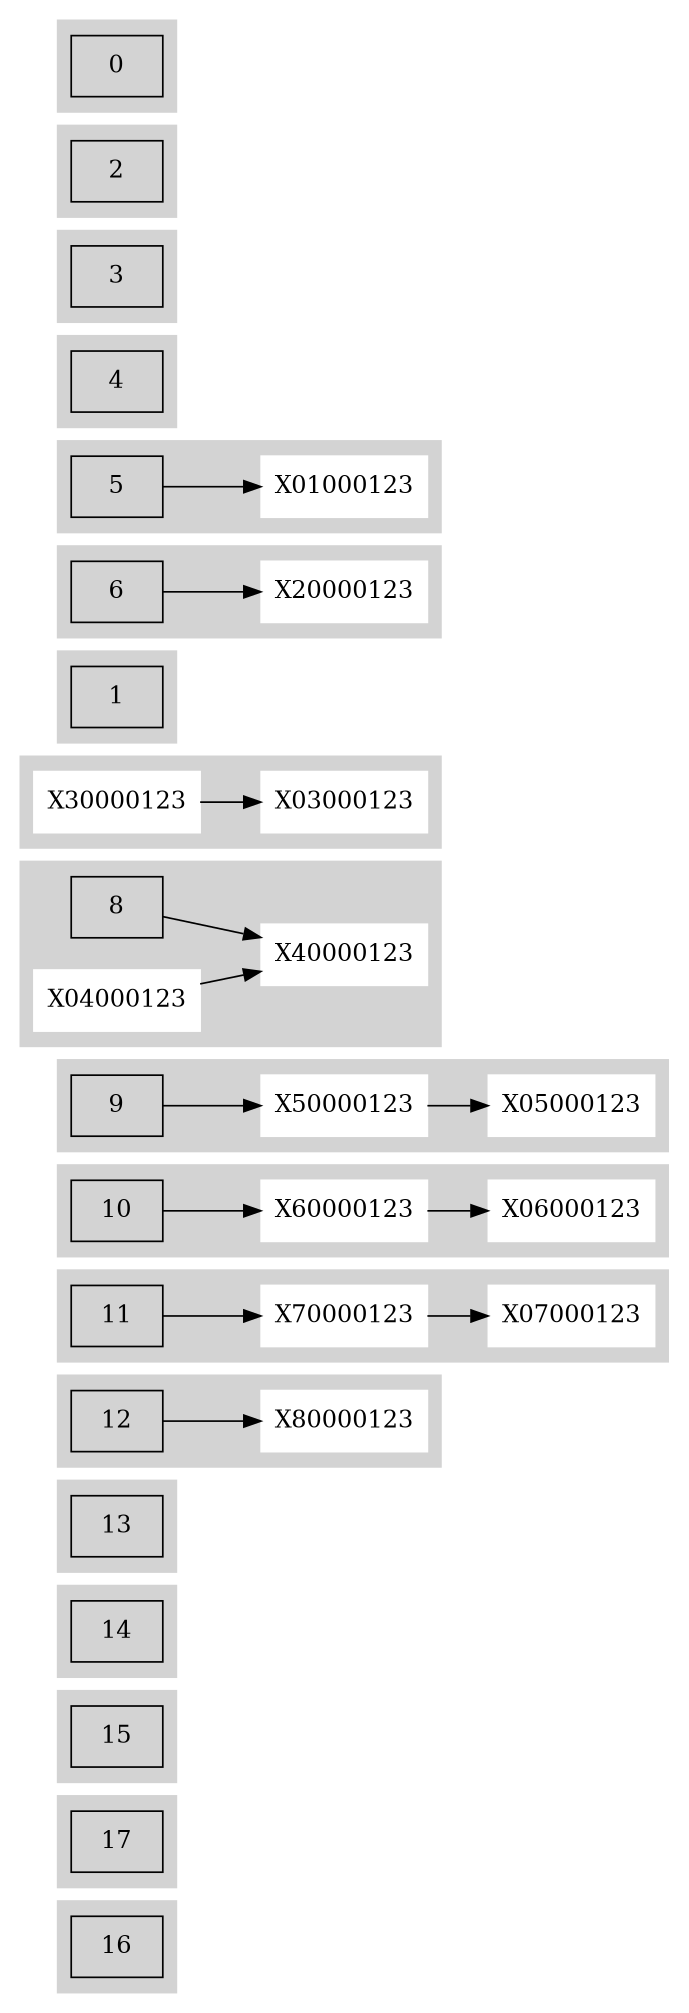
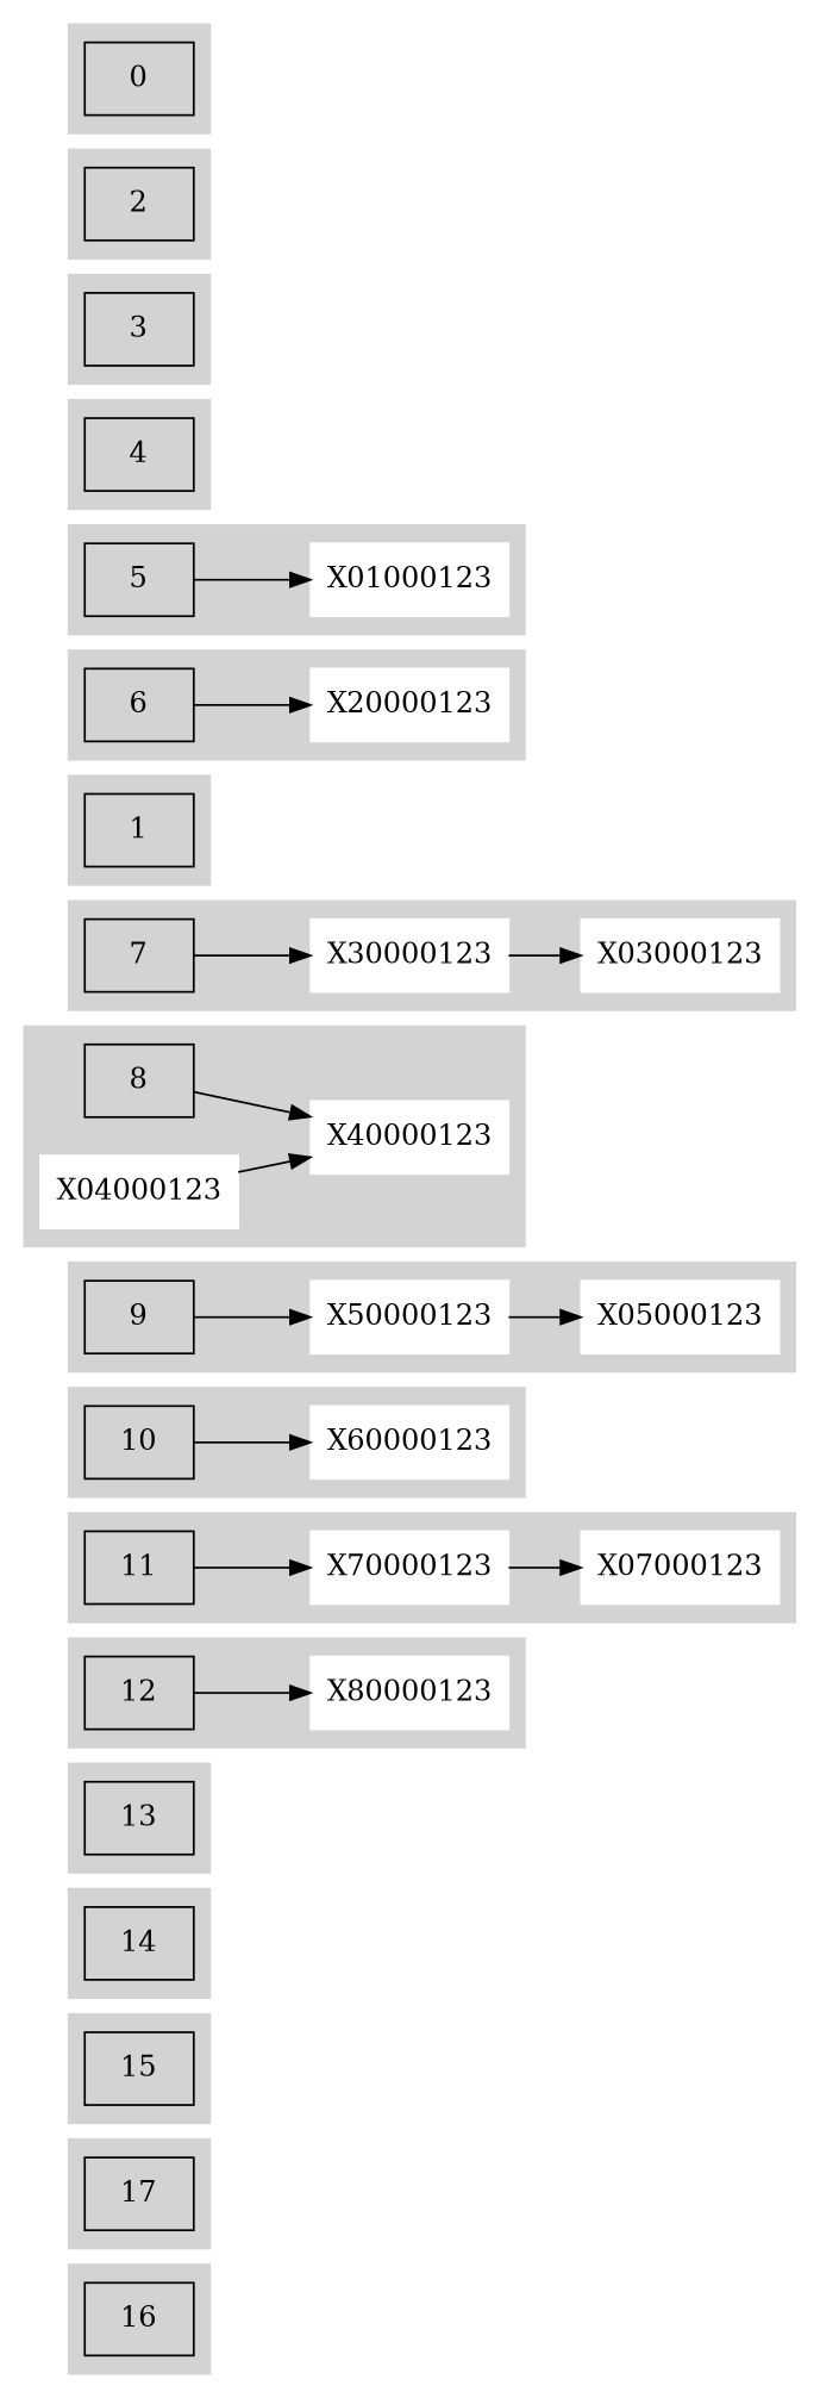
  digraph {
    rankdir=LR
    node [shape=record]
    n1 [label=16]
    n2 [label=17]
    n3 [label=15]
    n4 [label=14]
    n5 [label=13]
    n6 [label=12]
    n7 [color=white label=X80000123 style=filled]
    n8 [label=11]
    n9 [color=white label=X70000123 style=filled]
    n10 [color=white label=X07000123 style=filled]
    n11 [label=10]
    n12 [color=white label=X60000123 style=filled]
-   n13 [color=white label=X06000123 style=filled]
    n14 [label=9]
    n15 [color=white label=X50000123 style=filled]
    n16 [color=white label=X05000123 style=filled]
    n17 [label=8]
    n18 [color=white label=X40000123 style=filled]
    n19 [color=white label=X04000123 style=filled]
+   n20 [label=7]
    n21 [color=white label=X30000123 style=filled]
    n22 [color=white label=X03000123 style=filled]
    n23 [label=1]
    n24 [label=6]
    n25 [color=white label=X20000123 style=filled]
    n26 [label=5]
    n27 [color=white label=X01000123 style=filled]
    n28 [label=4]
    n29 [label=3]
    n30 [label=2]
    n31 [label=0]
    subgraph cluster_1 {
      color=lightgrey
      style=filled
      n1
    }
    subgraph cluster_2 {
      color=lightgrey
      style=filled
      n2
    }
    subgraph cluster_3 {
      color=lightgrey
      style=filled
      n3
    }
    subgraph cluster_4 {
      color=lightgrey
      style=filled
      n4
    }
    subgraph cluster_5 {
      color=lightgrey
      style=filled
      n5
    }
    subgraph cluster_6 {
      color=lightgrey
      style=filled
      n6
      n7
    }
    subgraph cluster_7 {
      color=lightgrey
      style=filled
      n8
      n9
      n10
    }
    subgraph cluster_8 {
      color=lightgrey
      style=filled
      n11
      n12
-     n13
    }
    subgraph cluster_9 {
      color=lightgrey
      style=filled
      n14
      n15
      n16
    }
    subgraph cluster_10 {
      color=lightgrey
      style=filled
      n17
      n18
      n19
    }
    subgraph cluster_11 {
      color=lightgrey
      style=filled
+     n20
      n21
      n22
    }
    subgraph cluster_12 {
      color=lightgrey
      style=filled
      n23
    }
    subgraph cluster_13 {
      color=lightgrey
      style=filled
      n24
      n25
    }
    subgraph cluster_14 {
      color=lightgrey
      style=filled
      n26
      n27
    }
    subgraph cluster_15 {
      color=lightgrey
      style=filled
      n28
    }
    subgraph cluster_16 {
      color=lightgrey
      style=filled
      n29
    }
    subgraph cluster_17 {
      color=lightgrey
      style=filled
      n30
    }
    subgraph cluster_18 {
      color=lightgrey
      style=filled
      n31
    }
    n6 -> n7
    n8 -> n9
    n9 -> n10
    n11 -> n12
-   n12 -> n13
    n14 -> n15
    n15 -> n16
    n17 -> n18
    n19 -> n18
+   n20 -> n21
    n21 -> n22
    n24 -> n25
    n26 -> n27
  }
